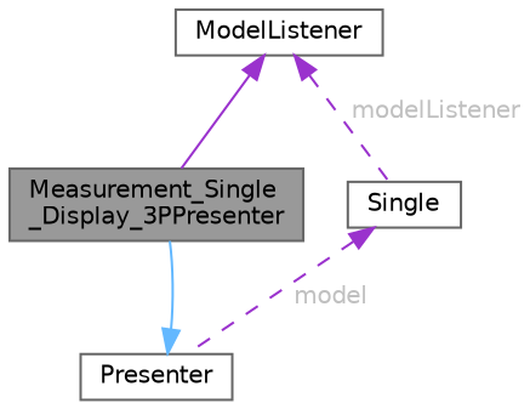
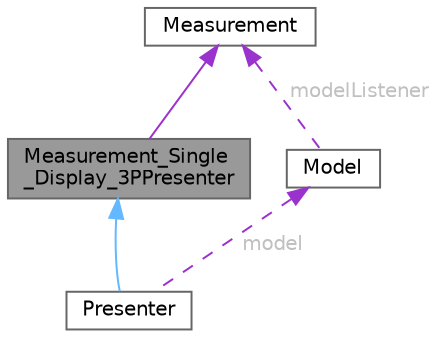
  digraph {
    node [color=gray40 fillcolor=white fontname=Helvetica fontsize=10 shape=box style=filled]
    edge [color=darkorchid3 dir=back fontname=Helvetica fontsize=10 labelfontname=Helvetica labelfontsize=10 style=solid]
    n1 [fillcolor=grey60 fontcolor=black height=0.2 label="Measurement_Single\l_Display_3PPresenter" width=0.4]
    n2 [height=0.2 label=Presenter width=0.4]
-   n3 [height=0.2 label=ModelListener width=0.4]
-   n4 [height=0.2 label=Single width=0.4]
-   n2 -> n1 [color=steelblue1]
+   n3 [height=0.2 label=Measurement width=0.4]
+   n4 [height=0.2 label=Model width=0.4]
+   n1 -> n2 [color=steelblue1]
    n3 -> n1
    n3 -> n4 [fontcolor=grey label=" modelListener" style=dashed]
    n4 -> n2 [fontcolor=grey label=" model" style=dashed]
  }
